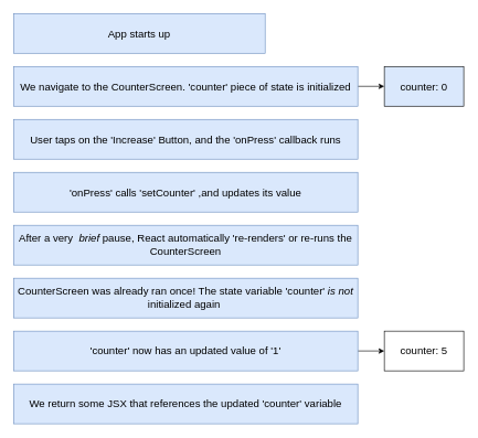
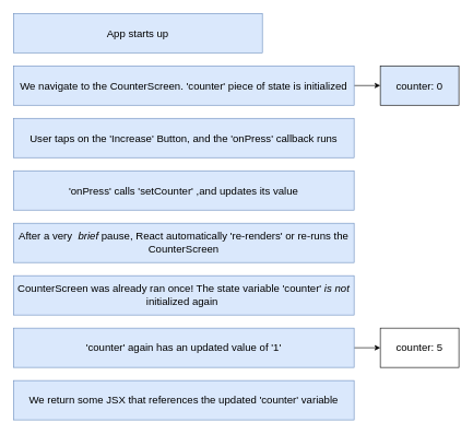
  <mxCell id="0" />
  <mxCell id="1" parent="0" />
  <mxCell id="2" value="&lt;font style=&quot;font-size: 16px&quot;&gt;App starts up&lt;/font&gt;" style="rounded=0;whiteSpace=wrap;html=1;fillColor=#dae8fc;strokeColor=#6c8ebf;" vertex="1" parent="1"><mxGeometry x="20" y="20" width="380" height="60" as="geometry" /></mxCell>
  <mxCell id="3" value="" style="edgeStyle=orthogonalEdgeStyle;rounded=0;orthogonalLoop=1;jettySize=auto;html=1;fontSize=16;" edge="1" parent="1" source="4" target="11"><mxGeometry relative="1" as="geometry" /></mxCell>
  <mxCell id="4" value="&lt;font style=&quot;font-size: 16px&quot;&gt;We navigate to the CounterScreen. 'counter' piece of state is initialized&lt;/font&gt;" style="rounded=0;whiteSpace=wrap;html=1;fillColor=#dae8fc;strokeColor=#6c8ebf;" vertex="1" parent="1"><mxGeometry x="20" y="100" width="520" height="60" as="geometry" /></mxCell>
  <mxCell id="5" value="&lt;font style=&quot;font-size: 16px&quot;&gt;User taps on the 'Increase' Button, and the 'onPress' callback runs&lt;/font&gt;" style="rounded=0;whiteSpace=wrap;html=1;fillColor=#dae8fc;strokeColor=#6c8ebf;" vertex="1" parent="1"><mxGeometry x="20" y="180" width="520" height="60" as="geometry" /></mxCell>
  <mxCell id="6" value="&lt;font style=&quot;font-size: 16px&quot;&gt;'onPress' calls 'setCounter' ,and updates its value&lt;/font&gt;" style="rounded=0;whiteSpace=wrap;html=1;fillColor=#dae8fc;strokeColor=#6c8ebf;" vertex="1" parent="1"><mxGeometry x="20" y="260" width="520" height="60" as="geometry" /></mxCell>
  <mxCell id="7" value="&lt;font style=&quot;font-size: 16px&quot;&gt;After a very&amp;nbsp; &lt;i&gt;brief &lt;/i&gt;pause, React automatically 're-renders' or re-runs the CounterScreen&lt;/font&gt;" style="rounded=0;whiteSpace=wrap;html=1;fillColor=#dae8fc;strokeColor=#6c8ebf;" vertex="1" parent="1"><mxGeometry x="20" y="340" width="520" height="60" as="geometry" /></mxCell>
  <mxCell id="8" value="&lt;font style=&quot;font-size: 16px&quot;&gt;CounterScreen was already ran once! The state variable 'counter' &lt;i&gt;is not &lt;/i&gt;initialized again&lt;i&gt;&amp;nbsp;&lt;/i&gt;&lt;/font&gt;" style="rounded=0;whiteSpace=wrap;html=1;fillColor=#dae8fc;strokeColor=#6c8ebf;" vertex="1" parent="1"><mxGeometry x="20" y="420" width="520" height="60" as="geometry" /></mxCell>
  <mxCell id="9" value="" style="edgeStyle=orthogonalEdgeStyle;rounded=0;orthogonalLoop=1;jettySize=auto;html=1;fontSize=16;" edge="1" parent="1" source="10" target="13"><mxGeometry relative="1" as="geometry" /></mxCell>
- <mxCell id="10" value="&lt;font style=&quot;font-size: 16px&quot;&gt;'counter' now has an updated value of '1'&lt;/font&gt;" style="rounded=0;whiteSpace=wrap;html=1;fillColor=#dae8fc;strokeColor=#6c8ebf;" vertex="1" parent="1"><mxGeometry x="20" y="500" width="520" height="60" as="geometry" /></mxCell>
+ <mxCell id="10" value="&lt;font style=&quot;font-size: 16px&quot;&gt;'counter' again has an updated value of '1'&lt;/font&gt;" style="rounded=0;whiteSpace=wrap;html=1;fillColor=#dae8fc;strokeColor=#6c8ebf;" vertex="1" parent="1"><mxGeometry x="20" y="500" width="520" height="60" as="geometry" /></mxCell>
  <mxCell id="11" value="counter: 0" style="rounded=0;whiteSpace=wrap;html=1;fontSize=16;fillColor=#dae8fc;" vertex="1" parent="1"><mxGeometry x="580" y="100" width="120" height="60" as="geometry" /></mxCell>
  <mxCell id="12" value="&lt;font style=&quot;font-size: 16px&quot;&gt;We return some JSX that references the updated 'counter' variable&lt;/font&gt;" style="rounded=0;whiteSpace=wrap;html=1;fillColor=#dae8fc;strokeColor=#6c8ebf;" vertex="1" parent="1"><mxGeometry x="20" y="580" width="520" height="60" as="geometry" /></mxCell>
  <mxCell id="13" value="counter: 5" style="rounded=0;whiteSpace=wrap;html=1;fontSize=16;" vertex="1" parent="1"><mxGeometry x="580" y="500" width="120" height="60" as="geometry" /></mxCell>
